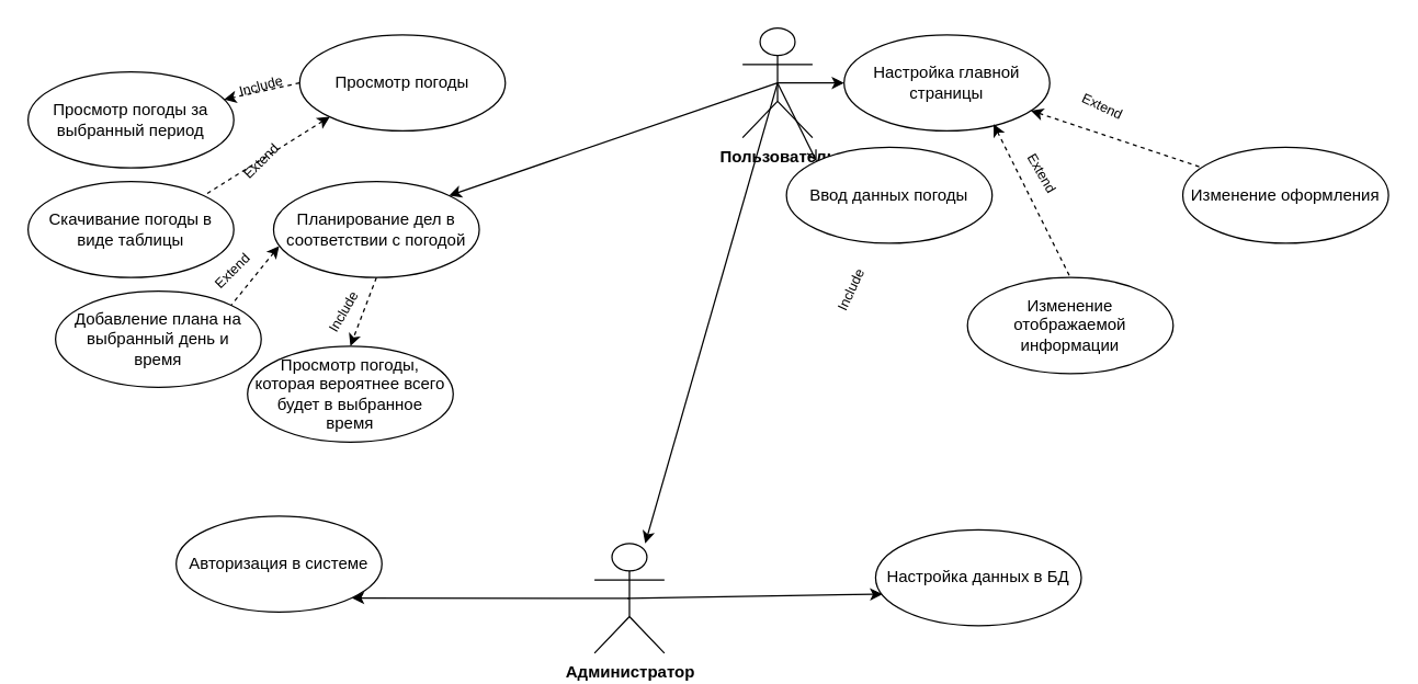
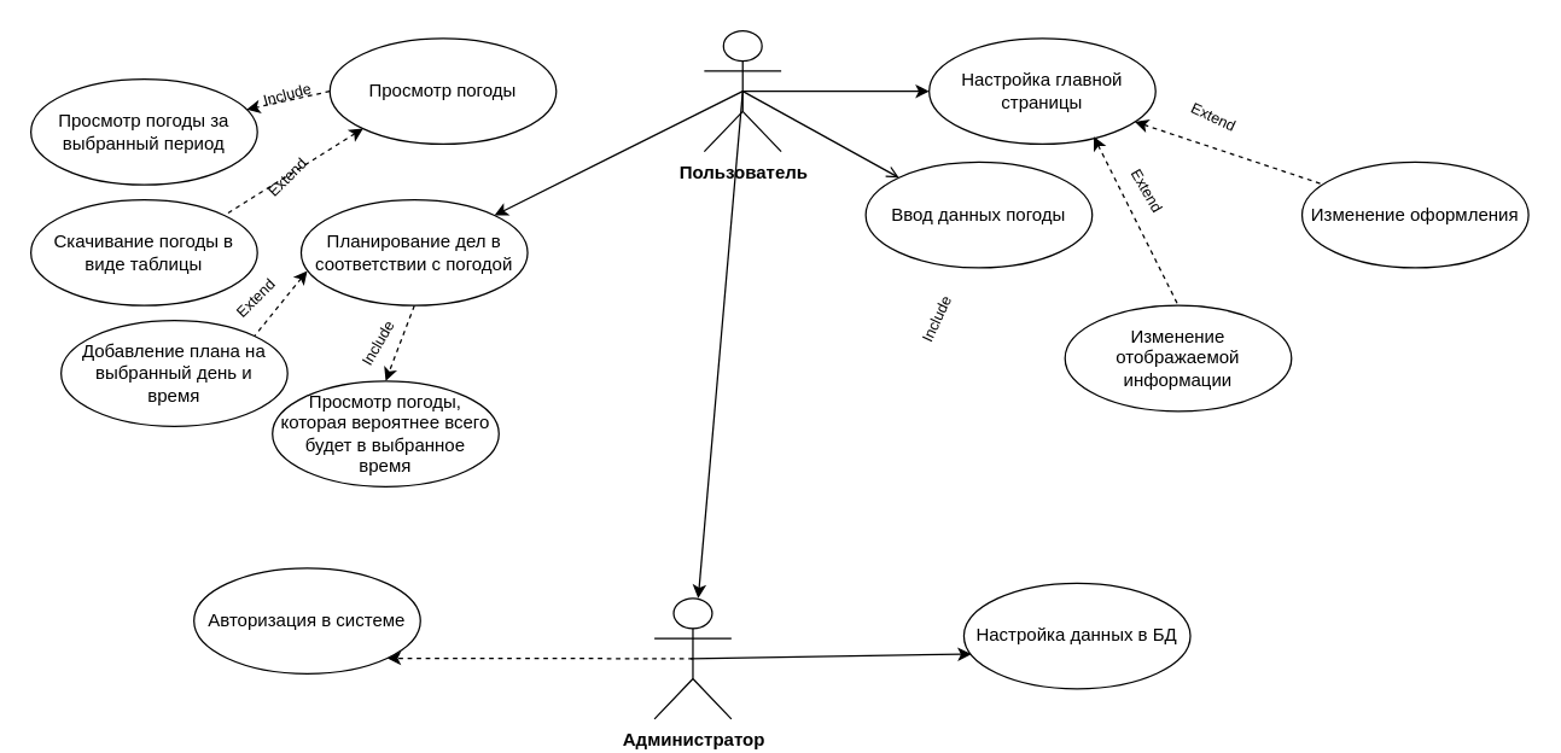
  <mxCell id="0" />
  <mxCell id="1" parent="0" />
- <mxCell id="2" value="&lt;b&gt;Пользователь&lt;/b&gt;" style="shape=umlActor;verticalLabelPosition=bottom;verticalAlign=top;html=1;outlineConnect=0;" parent="1" vertex="1"><mxGeometry x="541" y="20" width="51" height="80" as="geometry" /></mxCell>
+ <mxCell id="2" value="&lt;b&gt;Пользователь&lt;/b&gt;" style="shape=umlActor;verticalLabelPosition=bottom;verticalAlign=top;html=1;outlineConnect=0;" parent="1" vertex="1"><mxGeometry x="466" y="20" width="51" height="80" as="geometry" /></mxCell>
  <mxCell id="3" value="Настройка главной страницы" style="ellipse;whiteSpace=wrap;html=1;" parent="1" vertex="1"><mxGeometry x="615" y="25" width="150" height="70" as="geometry" /></mxCell>
  <mxCell id="4" value="Изменение оформления" style="ellipse;whiteSpace=wrap;html=1;" parent="1" vertex="1"><mxGeometry x="862" y="107" width="150" height="70" as="geometry" /></mxCell>
  <mxCell id="5" value="Изменение &lt;br&gt;отображаемой информации" style="ellipse;whiteSpace=wrap;html=1;" parent="1" vertex="1"><mxGeometry x="705" y="202" width="150" height="70" as="geometry" /></mxCell>
  <mxCell id="6" value="" style="endArrow=none;html=1;rounded=0;startArrow=classic;startFill=1;endFill=0;dashed=1;" parent="1" source="3" target="4" edge="1"><mxGeometry width="50" height="50" relative="1" as="geometry"><mxPoint x="560" y="182" as="sourcePoint" /><mxPoint x="660" y="142" as="targetPoint" /></mxGeometry></mxCell>
  <mxCell id="7" value="" style="endArrow=none;html=1;rounded=0;entryX=0.5;entryY=0;entryDx=0;entryDy=0;startArrow=classic;startFill=1;endFill=0;dashed=1;exitX=0.727;exitY=0.929;exitDx=0;exitDy=0;exitPerimeter=0;" parent="1" source="3" target="5" edge="1"><mxGeometry width="50" height="50" relative="1" as="geometry"><mxPoint x="661" y="93" as="sourcePoint" /><mxPoint x="450" y="352" as="targetPoint" /></mxGeometry></mxCell>
  <mxCell id="8" value="" style="endArrow=classic;html=1;rounded=0;exitX=0.5;exitY=0.5;exitDx=0;exitDy=0;exitPerimeter=0;" parent="1" source="2" target="3" edge="1"><mxGeometry width="50" height="50" relative="1" as="geometry"><mxPoint x="400" y="402" as="sourcePoint" /><mxPoint x="450" y="352" as="targetPoint" /></mxGeometry></mxCell>
  <mxCell id="9" value="Планирование дел в соответствии с погодой" style="ellipse;whiteSpace=wrap;html=1;" parent="1" vertex="1"><mxGeometry x="199" y="132" width="150" height="70" as="geometry" /></mxCell>
  <mxCell id="10" value="Ввод данных погоды" style="ellipse;whiteSpace=wrap;html=1;" parent="1" vertex="1"><mxGeometry x="573" y="107" width="150" height="70" as="geometry" /></mxCell>
  <mxCell id="11" value="Авторизация в системе" style="ellipse;whiteSpace=wrap;html=1;" parent="1" vertex="1"><mxGeometry x="128" y="376" width="150" height="70" as="geometry" /></mxCell>
  <mxCell id="12" value="Просмотр погоды за выбранный период" style="ellipse;whiteSpace=wrap;html=1;" parent="1" vertex="1"><mxGeometry x="20" y="52" width="150" height="70" as="geometry" /></mxCell>
  <mxCell id="13" value="Скачивание погоды в виде таблицы" style="ellipse;whiteSpace=wrap;html=1;" parent="1" vertex="1"><mxGeometry x="20" y="132" width="150" height="70" as="geometry" /></mxCell>
  <mxCell id="14" value="Просмотр погоды" style="ellipse;whiteSpace=wrap;html=1;" parent="1" vertex="1"><mxGeometry x="218" y="25" width="150" height="70" as="geometry" /></mxCell>
  <mxCell id="15" value="" style="endArrow=classic;html=1;rounded=0;exitX=0;exitY=0.5;exitDx=0;exitDy=0;dashed=1;" parent="1" source="14" target="12" edge="1"><mxGeometry width="50" height="50" relative="1" as="geometry"><mxPoint x="410" y="412" as="sourcePoint" /><mxPoint x="460" y="362" as="targetPoint" /></mxGeometry></mxCell>
  <mxCell id="16" value="" style="endArrow=none;html=1;rounded=0;exitX=0;exitY=1;exitDx=0;exitDy=0;entryX=1;entryY=0;entryDx=0;entryDy=0;startArrow=classic;startFill=1;endFill=0;dashed=1;" parent="1" source="14" target="13" edge="1"><mxGeometry width="50" height="50" relative="1" as="geometry"><mxPoint x="420" y="422" as="sourcePoint" /><mxPoint x="470" y="372" as="targetPoint" /></mxGeometry></mxCell>
  <mxCell id="17" value="" style="endArrow=classic;html=1;rounded=0;exitX=0.5;exitY=0.5;exitDx=0;exitDy=0;exitPerimeter=0;" parent="1" source="2" target="24" edge="1"><mxGeometry width="50" height="50" relative="1" as="geometry"><mxPoint x="430" y="432" as="sourcePoint" /><mxPoint x="480" y="382" as="targetPoint" /></mxGeometry></mxCell>
  <mxCell id="18" value="" style="endArrow=classic;html=1;rounded=0;exitX=0.5;exitY=0.5;exitDx=0;exitDy=0;exitPerimeter=0;entryX=1;entryY=0;entryDx=0;entryDy=0;" parent="1" source="2" target="9" edge="1"><mxGeometry width="50" height="50" relative="1" as="geometry"><mxPoint x="410" y="122" as="sourcePoint" /><mxPoint x="490" y="392" as="targetPoint" /></mxGeometry></mxCell>
  <mxCell id="19" value="" style="endArrow=open;html=1;rounded=0;entryX=0;entryY=0;entryDx=0;entryDy=0;exitX=0.5;exitY=0.5;exitDx=0;exitDy=0;exitPerimeter=0;" parent="1" source="2" target="10" edge="1"><mxGeometry width="50" height="50" relative="1" as="geometry"><mxPoint x="410" y="162" as="sourcePoint" /><mxPoint x="460" y="112" as="targetPoint" /></mxGeometry></mxCell>
  <mxCell id="20" value="" style="endArrow=classic;html=1;rounded=0;entryX=0.5;entryY=0;entryDx=0;entryDy=0;dashed=1;" parent="1" target="22" edge="1"><mxGeometry width="50" height="50" relative="1" as="geometry"><mxPoint x="274" y="202" as="sourcePoint" /><mxPoint x="510" y="412" as="targetPoint" /></mxGeometry></mxCell>
  <mxCell id="21" value="" style="endArrow=none;html=1;rounded=0;entryX=1;entryY=0;entryDx=0;entryDy=0;exitX=0.027;exitY=0.671;exitDx=0;exitDy=0;exitPerimeter=0;endFill=0;startArrow=classic;startFill=1;dashed=1;" parent="1" source="9" target="23" edge="1"><mxGeometry width="50" height="50" relative="1" as="geometry"><mxPoint x="200" y="182" as="sourcePoint" /><mxPoint x="520" y="422" as="targetPoint" /></mxGeometry></mxCell>
  <mxCell id="22" value="Просмотр погоды, &lt;br&gt;которая вероятнее всего будет в выбранное &lt;br&gt;время" style="ellipse;whiteSpace=wrap;html=1;" parent="1" vertex="1"><mxGeometry x="180" y="252" width="150" height="70" as="geometry" /></mxCell>
  <mxCell id="23" value="Добавление плана на выбранный день и &lt;br&gt;время" style="ellipse;whiteSpace=wrap;html=1;" parent="1" vertex="1"><mxGeometry x="40" y="212" width="150" height="70" as="geometry" /></mxCell>
  <mxCell id="24" value="&lt;b&gt;Администратор&lt;/b&gt;" style="shape=umlActor;verticalLabelPosition=bottom;verticalAlign=top;html=1;outlineConnect=0;" parent="1" vertex="1"><mxGeometry x="433" y="396" width="51" height="80" as="geometry" /></mxCell>
  <mxCell id="25" value="" style="endArrow=classic;html=1;rounded=0;entryX=0.033;entryY=0.671;entryDx=0;entryDy=0;entryPerimeter=0;" parent="1" target="27" edge="1"><mxGeometry width="50" height="50" relative="1" as="geometry"><mxPoint x="457" y="436" as="sourcePoint" /><mxPoint x="618" y="256" as="targetPoint" /></mxGeometry></mxCell>
- <mxCell id="26" value="" style="endArrow=classic;html=1;rounded=0;exitX=0.5;exitY=0.5;exitDx=0;exitDy=0;exitPerimeter=0;entryX=1;entryY=1;entryDx=0;entryDy=0;" parent="1" source="24" target="11" edge="1"><mxGeometry width="50" height="50" relative="1" as="geometry"><mxPoint x="598" y="336" as="sourcePoint" /><mxPoint x="648" y="286" as="targetPoint" /></mxGeometry></mxCell>
+ <mxCell id="26" value="" style="endArrow=classic;html=1;rounded=0;exitX=0.5;exitY=0.5;exitDx=0;exitDy=0;exitPerimeter=0;entryX=1;entryY=1;entryDx=0;entryDy=0;dashed=1;" parent="1" source="24" target="11" edge="1"><mxGeometry width="50" height="50" relative="1" as="geometry"><mxPoint x="598" y="336" as="sourcePoint" /><mxPoint x="648" y="286" as="targetPoint" /></mxGeometry></mxCell>
  <mxCell id="27" value="Настройка данных в БД" style="ellipse;whiteSpace=wrap;html=1;" parent="1" vertex="1"><mxGeometry x="638" y="386" width="150" height="70" as="geometry" /></mxCell>
  <mxCell id="28" value="&lt;font style=&quot;font-size: 10px;&quot;&gt;Extend&lt;/font&gt;" style="text;html=1;strokeColor=none;fillColor=none;align=center;verticalAlign=middle;whiteSpace=wrap;rounded=0;rotation=-45;" parent="1" vertex="1"><mxGeometry x="160" y="102" width="60" height="30" as="geometry" /></mxCell>
  <mxCell id="29" value="&lt;font style=&quot;font-size: 10px;&quot;&gt;Include&lt;/font&gt;" style="text;html=1;strokeColor=none;fillColor=none;align=center;verticalAlign=middle;whiteSpace=wrap;rounded=0;rotation=-60;" parent="1" vertex="1"><mxGeometry x="220" y="212" width="60" height="30" as="geometry" /></mxCell>
  <mxCell id="30" value="&lt;font style=&quot;font-size: 10px;&quot;&gt;Include&lt;/font&gt;" style="text;html=1;strokeColor=none;fillColor=none;align=center;verticalAlign=middle;whiteSpace=wrap;rounded=0;rotation=-15;" parent="1" vertex="1"><mxGeometry x="160" y="47" width="60" height="30" as="geometry" /></mxCell>
  <mxCell id="31" value="&lt;font style=&quot;font-size: 10px;&quot;&gt;Include&lt;/font&gt;" style="text;html=1;strokeColor=none;fillColor=none;align=center;verticalAlign=middle;whiteSpace=wrap;rounded=0;rotation=-65;" parent="1" vertex="1"><mxGeometry x="590" y="196" width="60" height="30" as="geometry" /></mxCell>
  <mxCell id="32" value="&lt;font style=&quot;font-size: 10px;&quot;&gt;Extend&lt;/font&gt;" style="text;html=1;strokeColor=none;fillColor=none;align=center;verticalAlign=middle;whiteSpace=wrap;rounded=0;rotation=25;" parent="1" vertex="1"><mxGeometry x="774" y="62" width="60" height="30" as="geometry" /></mxCell>
  <mxCell id="33" value="&lt;font style=&quot;font-size: 10px;&quot;&gt;Extend&lt;/font&gt;" style="text;html=1;strokeColor=none;fillColor=none;align=center;verticalAlign=middle;whiteSpace=wrap;rounded=0;rotation=60;" parent="1" vertex="1"><mxGeometry x="730" y="111" width="60" height="30" as="geometry" /></mxCell>
  <mxCell id="34" value="&lt;font style=&quot;font-size: 10px;&quot;&gt;Extend&lt;/font&gt;" style="text;html=1;strokeColor=none;fillColor=none;align=center;verticalAlign=middle;whiteSpace=wrap;rounded=0;rotation=-45;" parent="1" vertex="1"><mxGeometry x="139" y="182" width="60" height="30" as="geometry" /></mxCell>
